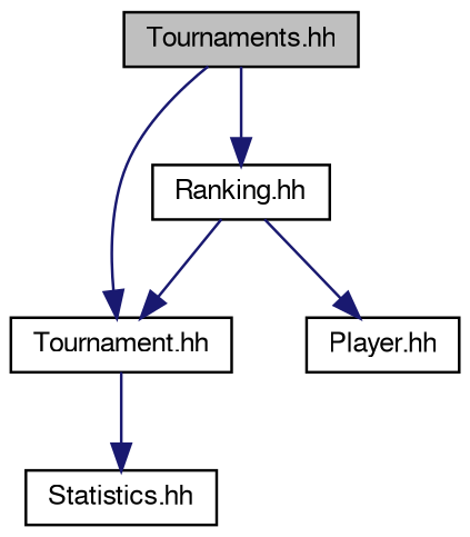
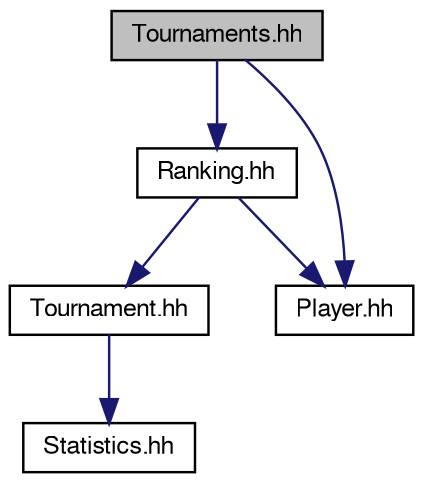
  digraph {
    node [color=black fillcolor=white fontname=FreeSans fontsize=10 shape=record style=filled]
    edge [color=midnightblue fontname=FreeSans fontsize=10 labelfontname=FreeSans labelfontsize=10 style=solid]
    n1 [fillcolor=grey75 fontcolor=black height=0.2 label="Tournaments.hh" width=0.4]
    n2 [height=0.2 label="Tournament.hh" width=0.4]
    n3 [height=0.2 label="Ranking.hh" width=0.4]
    n4 [height=0.2 label="Statistics.hh" width=0.4]
    n5 [height=0.2 label="Player.hh" width=0.4]
-   n1 -> n2
+   n1 -> n5
    n1 -> n3
    n2 -> n4
    n3 -> n2
    n3 -> n5
  }
